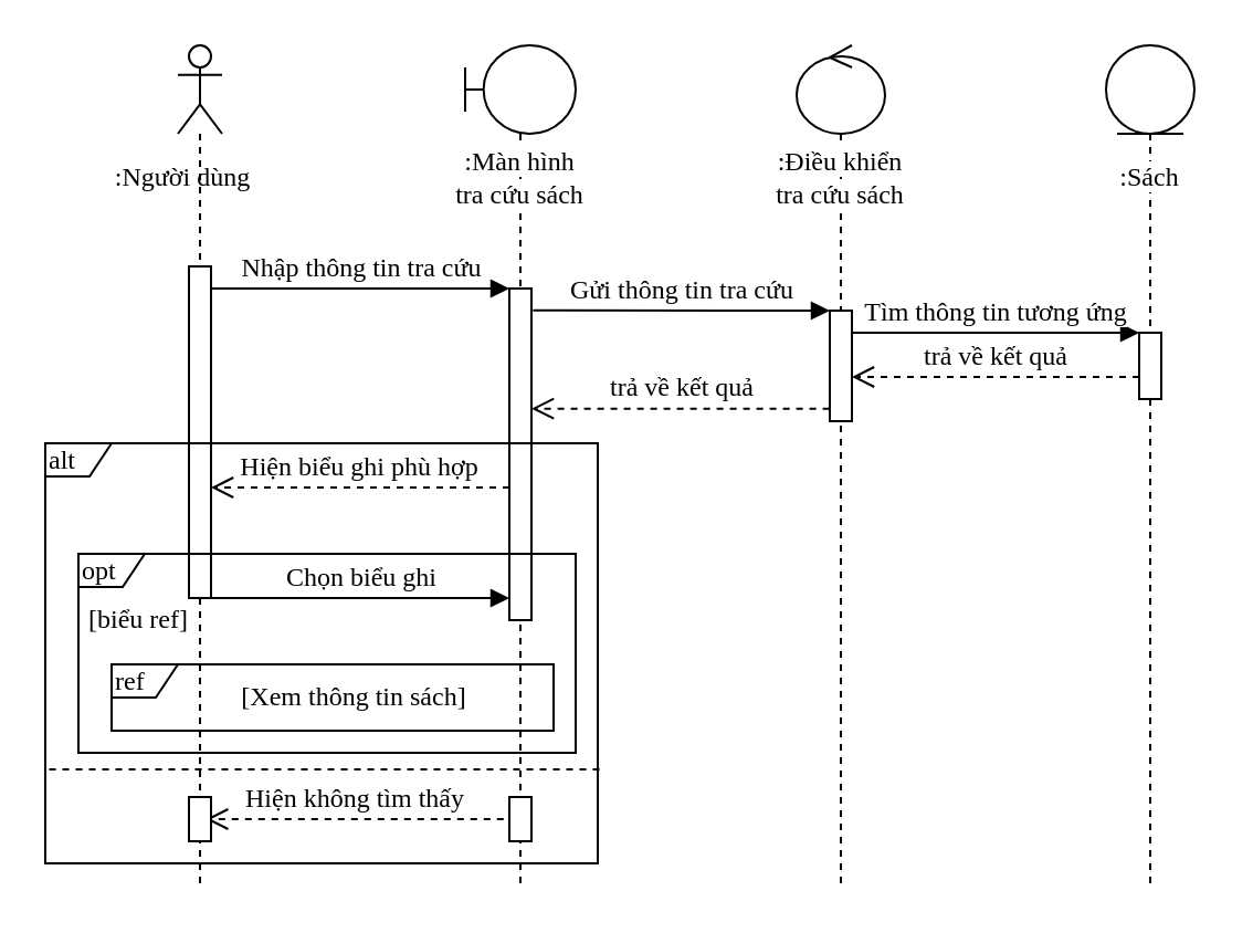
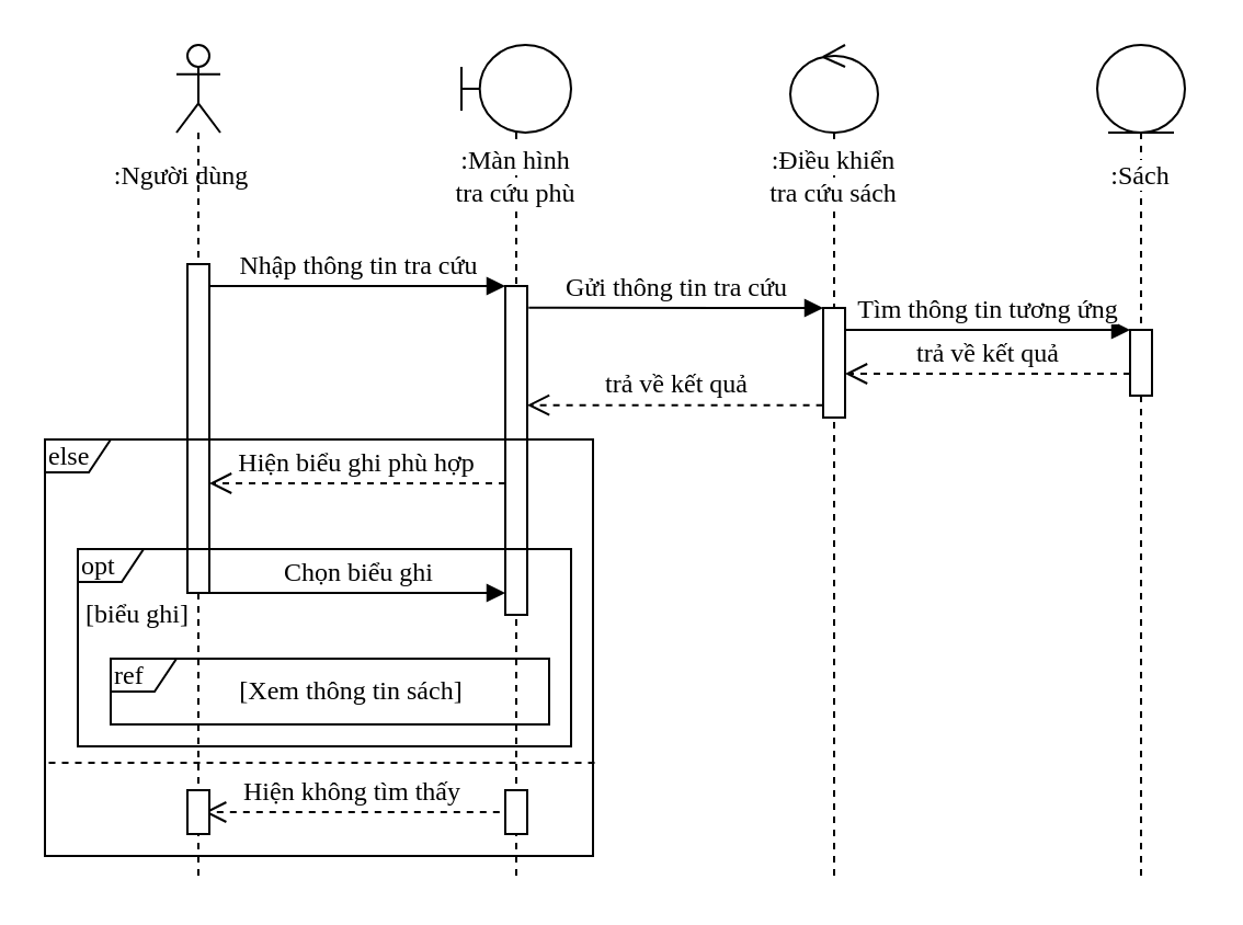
  <mxCell id="0" />
  <mxCell id="1" parent="0" />
  <mxCell id="2" value="" style="shape=umlLifeline;participant=umlActor;perimeter=lifelinePerimeter;whiteSpace=wrap;html=1;container=1;collapsible=0;recursiveResize=0;verticalAlign=top;spacingTop=36;labelBackgroundColor=#ffffff;outlineConnect=0;fontFamily=Times New Roman;fontSize=11;" parent="1" vertex="1"><mxGeometry x="80" y="20" width="20" height="380" as="geometry" /></mxCell>
  <mxCell id="3" value="" style="html=1;points=[];perimeter=orthogonalPerimeter;fontFamily=Times New Roman;fontSize=12;" parent="2" vertex="1"><mxGeometry x="5" y="100" width="10" height="150" as="geometry" /></mxCell>
  <mxCell id="4" value="" style="shape=umlLifeline;participant=umlBoundary;perimeter=lifelinePerimeter;whiteSpace=wrap;html=1;container=1;collapsible=0;recursiveResize=0;verticalAlign=top;spacingTop=36;labelBackgroundColor=#ffffff;outlineConnect=0;fontFamily=Times New Roman;fontSize=12;" parent="1" vertex="1"><mxGeometry x="210" y="20" width="50" height="380" as="geometry" /></mxCell>
  <mxCell id="5" value="" style="html=1;points=[];perimeter=orthogonalPerimeter;fontFamily=Times New Roman;fontSize=12;" parent="4" vertex="1"><mxGeometry x="20" y="110" width="10" height="150" as="geometry" /></mxCell>
  <mxCell id="6" value="" style="shape=umlLifeline;participant=umlControl;perimeter=lifelinePerimeter;whiteSpace=wrap;html=1;container=1;collapsible=0;recursiveResize=0;verticalAlign=top;spacingTop=36;labelBackgroundColor=#ffffff;outlineConnect=0;fontFamily=Times New Roman;fontSize=12;" parent="1" vertex="1"><mxGeometry x="360" y="20" width="40" height="380" as="geometry" /></mxCell>
  <mxCell id="7" value="" style="shape=umlLifeline;participant=umlEntity;perimeter=lifelinePerimeter;whiteSpace=wrap;html=1;container=1;collapsible=0;recursiveResize=0;verticalAlign=top;spacingTop=36;labelBackgroundColor=#ffffff;outlineConnect=0;fontFamily=Times New Roman;fontSize=12;" parent="1" vertex="1"><mxGeometry x="500" y="20" width="40" height="380" as="geometry" /></mxCell>
  <mxCell id="8" value="" style="html=1;points=[];perimeter=orthogonalPerimeter;fontFamily=Times New Roman;fontSize=12;" parent="7" vertex="1"><mxGeometry x="15" y="130" width="10" height="30" as="geometry" /></mxCell>
  <mxCell id="9" value="Nhập thông tin tra cứu" style="html=1;verticalAlign=bottom;endArrow=block;fontFamily=Times New Roman;fontSize=12;" parent="1" source="3" target="5" edge="1"><mxGeometry width="80" relative="1" as="geometry"><mxPoint x="110" y="120" as="sourcePoint" /><mxPoint x="200" y="140" as="targetPoint" /><Array as="points"><mxPoint x="130" y="130" /></Array></mxGeometry></mxCell>
  <mxCell id="10" value="Hiện biểu ghi phù hợp" style="html=1;verticalAlign=bottom;endArrow=open;dashed=1;endSize=8;fontFamily=Times New Roman;fontSize=12;" parent="1" edge="1"><mxGeometry relative="1" as="geometry"><mxPoint x="230" y="220" as="sourcePoint" /><mxPoint x="95" y="220" as="targetPoint" /><Array as="points"><mxPoint x="160" y="220" /></Array></mxGeometry></mxCell>
  <mxCell id="11" value="Gửi thông tin tra cứu" style="html=1;verticalAlign=bottom;endArrow=block;fontFamily=Times New Roman;fontSize=12;exitX=1.067;exitY=0.066;exitDx=0;exitDy=0;exitPerimeter=0;" parent="1" source="5" target="13" edge="1"><mxGeometry width="80" relative="1" as="geometry"><mxPoint x="240" y="150" as="sourcePoint" /><mxPoint x="384.69" y="150" as="targetPoint" /><Array as="points"><mxPoint x="340" y="140" /></Array></mxGeometry></mxCell>
  <mxCell id="12" value="Tìm thông tin tương ứng" style="html=1;verticalAlign=bottom;endArrow=block;fontFamily=Times New Roman;fontSize=12;" parent="1" source="13" target="8" edge="1"><mxGeometry width="80" relative="1" as="geometry"><mxPoint x="380" y="150.24" as="sourcePoint" /><mxPoint x="510" y="150" as="targetPoint" /><Array as="points"><mxPoint x="420.09" y="150" /><mxPoint x="480.09" y="150" /></Array></mxGeometry></mxCell>
  <mxCell id="13" value="" style="html=1;points=[];perimeter=orthogonalPerimeter;fontFamily=Times New Roman;fontSize=12;" parent="1" vertex="1"><mxGeometry x="375" y="140" width="10" height="50" as="geometry" /></mxCell>
- <mxCell id="14" value="alt" style="shape=umlFrame;whiteSpace=wrap;html=1;width=30;height=15;fontFamily=Times New Roman;fontSize=12;align=left;" parent="1" vertex="1"><mxGeometry x="20" y="200" width="250" height="190" as="geometry" /></mxCell>
+ <mxCell id="14" value="else" style="shape=umlFrame;whiteSpace=wrap;html=1;width=30;height=15;fontFamily=Times New Roman;fontSize=12;align=left;" parent="1" vertex="1"><mxGeometry x="20" y="200" width="250" height="190" as="geometry" /></mxCell>
  <mxCell id="15" value="Chọn biểu ghi" style="html=1;verticalAlign=bottom;endArrow=block;fontFamily=Times New Roman;fontSize=12;" parent="1" source="3" target="5" edge="1"><mxGeometry width="80" relative="1" as="geometry"><mxPoint x="97.5" y="270" as="sourcePoint" /><mxPoint x="232.5" y="270" as="targetPoint" /><Array as="points"><mxPoint x="132.19" y="270" /></Array></mxGeometry></mxCell>
  <mxCell id="16" value="opt" style="shape=umlFrame;whiteSpace=wrap;html=1;width=30;height=15;fontFamily=Times New Roman;fontSize=12;align=left;" parent="1" vertex="1"><mxGeometry x="35" y="250" width="225" height="90" as="geometry" /></mxCell>
- <mxCell id="17" value="[biểu ref]" style="text;html=1;strokeColor=none;fillColor=none;align=center;verticalAlign=middle;whiteSpace=wrap;rounded=0;fontFamily=Times New Roman;fontSize=12;" parent="1" vertex="1"><mxGeometry x="35" y="270" width="55" height="20" as="geometry" /></mxCell>
+ <mxCell id="17" value="[biểu ghi]" style="text;html=1;strokeColor=none;fillColor=none;align=center;verticalAlign=middle;whiteSpace=wrap;rounded=0;fontFamily=Times New Roman;fontSize=12;" parent="1" vertex="1"><mxGeometry x="35" y="270" width="55" height="20" as="geometry" /></mxCell>
  <mxCell id="18" value="ref" style="shape=umlFrame;whiteSpace=wrap;html=1;fontFamily=Times New Roman;fontSize=12;align=left;width=30;height=15;" parent="1" vertex="1"><mxGeometry x="50" y="300" width="200" height="30" as="geometry" /></mxCell>
  <mxCell id="19" value="[Xem thông tin sách]" style="text;html=1;strokeColor=none;fillColor=none;align=center;verticalAlign=middle;whiteSpace=wrap;rounded=0;fontFamily=Times New Roman;fontSize=12;" parent="1" vertex="1"><mxGeometry x="100" y="305" width="120" height="20" as="geometry" /></mxCell>
  <mxCell id="20" value="trả về kết quả" style="html=1;verticalAlign=bottom;endArrow=open;dashed=1;endSize=8;fontFamily=Times New Roman;fontSize=12;" parent="1" source="8" target="13" edge="1"><mxGeometry relative="1" as="geometry"><mxPoint x="500" y="190" as="sourcePoint" /><mxPoint x="420" y="190" as="targetPoint" /><Array as="points"><mxPoint x="470" y="170" /></Array></mxGeometry></mxCell>
  <mxCell id="21" value="trả về kết quả" style="html=1;verticalAlign=bottom;endArrow=open;dashed=1;endSize=8;fontFamily=Times New Roman;fontSize=12;exitX=-0.02;exitY=0.887;exitDx=0;exitDy=0;exitPerimeter=0;" parent="1" source="13" target="5" edge="1"><mxGeometry relative="1" as="geometry"><mxPoint x="369.27" y="200" as="sourcePoint" /><mxPoint x="240" y="198" as="targetPoint" /></mxGeometry></mxCell>
  <mxCell id="22" value=":Người dùng" style="text;html=1;strokeColor=none;fillColor=none;align=center;verticalAlign=middle;whiteSpace=wrap;rounded=0;fontSize=12;fontFamily=Times New Roman;" parent="1" vertex="1"><mxGeometry x="50" y="70" width="65" height="20" as="geometry" /></mxCell>
- <mxCell id="23" value="&lt;span style=&quot;background-color: rgb(255 , 255 , 255)&quot;&gt;:Màn hình tra cứu sách&lt;/span&gt;" style="text;html=1;strokeColor=none;fillColor=none;align=center;verticalAlign=middle;whiteSpace=wrap;rounded=0;fontFamily=Times New Roman;fontSize=12;" parent="1" vertex="1"><mxGeometry x="205" y="70" width="60" height="20" as="geometry" /></mxCell>
+ <mxCell id="23" value="&lt;span style=&quot;background-color: rgb(255 , 255 , 255)&quot;&gt;:Màn hình tra cứu phù&lt;/span&gt;" style="text;html=1;strokeColor=none;fillColor=none;align=center;verticalAlign=middle;whiteSpace=wrap;rounded=0;fontFamily=Times New Roman;fontSize=12;" parent="1" vertex="1"><mxGeometry x="205" y="70" width="60" height="20" as="geometry" /></mxCell>
  <mxCell id="24" value="&lt;span style=&quot;background-color: rgb(255 , 255 , 255)&quot;&gt;:Điều khiển tra cứu sách&lt;/span&gt;" style="text;html=1;strokeColor=none;fillColor=none;align=center;verticalAlign=middle;whiteSpace=wrap;rounded=0;fontFamily=Times New Roman;fontSize=12;" parent="1" vertex="1"><mxGeometry x="350" y="70" width="60" height="20" as="geometry" /></mxCell>
  <mxCell id="25" value="&lt;span style=&quot;background-color: rgb(255 , 255 , 255)&quot;&gt;:Sách&lt;/span&gt;" style="text;html=1;strokeColor=none;fillColor=none;align=center;verticalAlign=middle;whiteSpace=wrap;rounded=0;fontFamily=Times New Roman;fontSize=12;" parent="1" vertex="1"><mxGeometry x="495" y="70" width="50" height="20" as="geometry" /></mxCell>
  <mxCell id="26" value="" style="endArrow=none;dashed=1;html=1;fontFamily=Times New Roman;fontSize=12;entryX=-0.002;entryY=0.776;entryDx=0;entryDy=0;entryPerimeter=0;exitX=1.003;exitY=0.776;exitDx=0;exitDy=0;exitPerimeter=0;" parent="1" source="14" target="14" edge="1"><mxGeometry width="50" height="50" relative="1" as="geometry"><mxPoint x="560" y="360" as="sourcePoint" /><mxPoint x="30" y="363" as="targetPoint" /><Array as="points" /></mxGeometry></mxCell>
  <mxCell id="27" value="[else]" style="text;html=1;strokeColor=none;fillColor=none;align=center;verticalAlign=middle;whiteSpace=wrap;rounded=0;fontFamily=Times New Roman;fontSize=12;" parent="1" vertex="1"><mxGeometry x="130" y="350" width="30" height="20" as="geometry" /></mxCell>
  <mxCell id="28" value="Hiện không tìm thấy" style="html=1;verticalAlign=bottom;endArrow=open;dashed=1;endSize=8;fontFamily=Times New Roman;fontSize=12;exitX=-0.02;exitY=0.887;exitDx=0;exitDy=0;exitPerimeter=0;" parent="1" edge="1"><mxGeometry relative="1" as="geometry"><mxPoint x="227.4" y="370" as="sourcePoint" /><mxPoint x="92.6" y="370" as="targetPoint" /></mxGeometry></mxCell>
  <mxCell id="29" value="" style="html=1;points=[];perimeter=orthogonalPerimeter;fontFamily=Times New Roman;fontSize=12;" parent="1" vertex="1"><mxGeometry x="85" y="360" width="10" height="20" as="geometry" /></mxCell>
  <mxCell id="30" value="" style="html=1;points=[];perimeter=orthogonalPerimeter;fontFamily=Times New Roman;fontSize=12;" parent="1" vertex="1"><mxGeometry x="230" y="360" width="10" height="20" as="geometry" /></mxCell>
